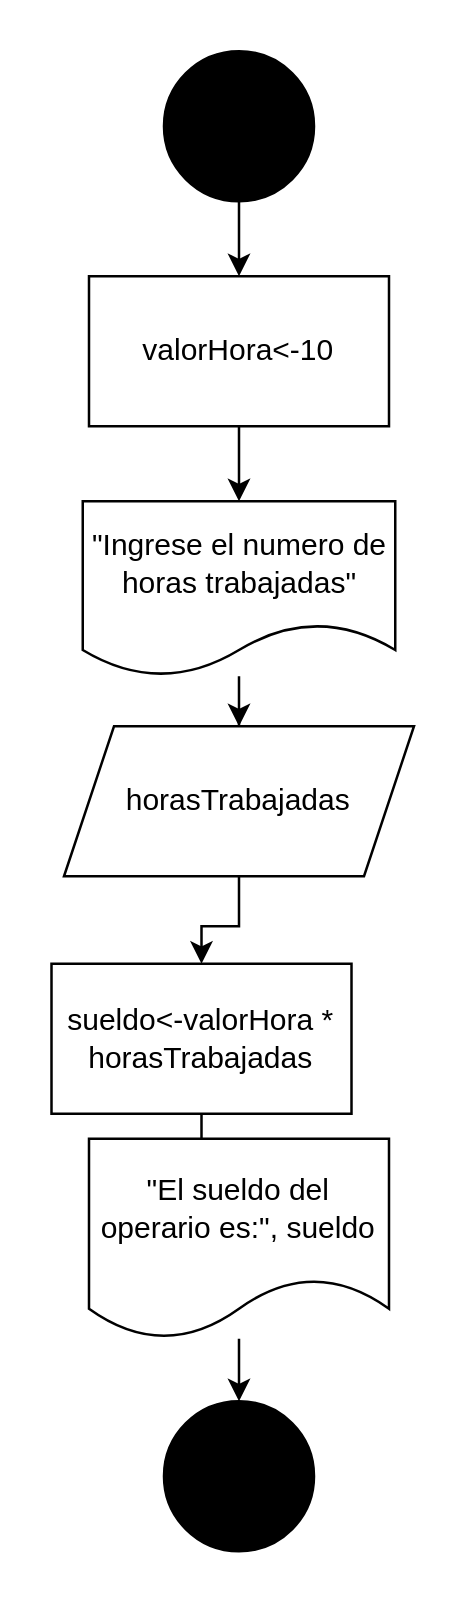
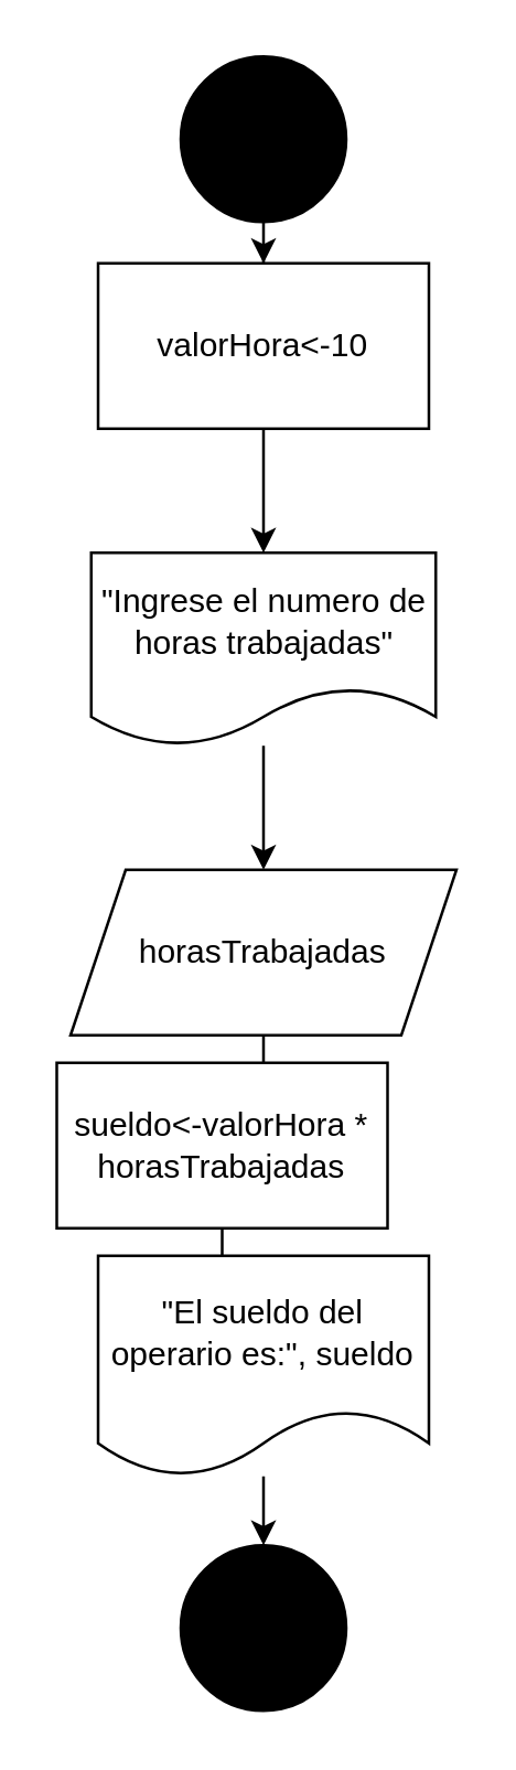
  <mxCell id="0" />
  <mxCell id="1" parent="0" />
  <mxCell id="2" value="" style="edgeStyle=orthogonalEdgeStyle;rounded=0;orthogonalLoop=1;jettySize=auto;html=1;" edge="1" parent="1" source="3" target="5"><mxGeometry relative="1" as="geometry" /></mxCell>
  <mxCell id="3" value="" style="ellipse;whiteSpace=wrap;html=1;aspect=fixed;strokeColor=#000000;fillColor=#000000;" vertex="1" parent="1"><mxGeometry x="65" y="20" width="60" height="60" as="geometry" /></mxCell>
  <mxCell id="4" value="" style="edgeStyle=orthogonalEdgeStyle;rounded=0;orthogonalLoop=1;jettySize=auto;html=1;" edge="1" parent="1" source="5" target="9"><mxGeometry relative="1" as="geometry" /></mxCell>
- <mxCell id="5" value="valorHora&amp;lt;-10" style="rounded=0;whiteSpace=wrap;html=1;" vertex="1" parent="1"><mxGeometry x="35" y="110" width="120" height="60" as="geometry" /></mxCell>
+ <mxCell id="5" value="valorHora&amp;lt;-10" style="rounded=0;whiteSpace=wrap;html=1;" vertex="1" parent="1"><mxGeometry x="35" y="95" width="120" height="60" as="geometry" /></mxCell>
  <mxCell id="6" style="edgeStyle=orthogonalEdgeStyle;rounded=0;orthogonalLoop=1;jettySize=auto;html=1;entryX=0.5;entryY=0;entryDx=0;entryDy=0;" edge="1" parent="1" source="7" target="11"><mxGeometry relative="1" as="geometry" /></mxCell>
- <mxCell id="7" value="horasTrabajadas" style="shape=parallelogram;perimeter=parallelogramPerimeter;whiteSpace=wrap;html=1;fixedSize=1;" vertex="1" parent="1"><mxGeometry x="25" y="290" width="140" height="60" as="geometry" /></mxCell>
+ <mxCell id="7" value="horasTrabajadas" style="shape=parallelogram;perimeter=parallelogramPerimeter;whiteSpace=wrap;html=1;fixedSize=1;" vertex="1" parent="1"><mxGeometry x="25" y="315" width="140" height="60" as="geometry" /></mxCell>
  <mxCell id="8" style="edgeStyle=orthogonalEdgeStyle;rounded=0;orthogonalLoop=1;jettySize=auto;html=1;entryX=0.5;entryY=0;entryDx=0;entryDy=0;" edge="1" parent="1" source="9" target="7"><mxGeometry relative="1" as="geometry" /></mxCell>
  <mxCell id="9" value="&quot;Ingrese el numero de horas trabajadas&quot;" style="shape=document;whiteSpace=wrap;html=1;boundedLbl=1;" vertex="1" parent="1"><mxGeometry x="32.5" y="200" width="125" height="70" as="geometry" /></mxCell>
  <mxCell id="10" style="edgeStyle=orthogonalEdgeStyle;rounded=0;orthogonalLoop=1;jettySize=auto;html=1;entryX=0.5;entryY=0;entryDx=0;entryDy=0;" edge="1" parent="1" source="11" target="13"><mxGeometry relative="1" as="geometry" /></mxCell>
  <mxCell id="11" value="sueldo&amp;lt;-valorHora * horasTrabajadas" style="rounded=0;whiteSpace=wrap;html=1;" vertex="1" parent="1"><mxGeometry x="20" y="385" width="120" height="60" as="geometry" /></mxCell>
  <mxCell id="12" style="edgeStyle=orthogonalEdgeStyle;rounded=0;orthogonalLoop=1;jettySize=auto;html=1;entryX=0.5;entryY=0;entryDx=0;entryDy=0;" edge="1" parent="1" source="13" target="14"><mxGeometry relative="1" as="geometry" /></mxCell>
  <mxCell id="13" value="&quot;El sueldo del operario es:&quot;, sueldo" style="shape=document;whiteSpace=wrap;html=1;boundedLbl=1;" vertex="1" parent="1"><mxGeometry x="35" y="455" width="120" height="80" as="geometry" /></mxCell>
  <mxCell id="14" value="" style="ellipse;whiteSpace=wrap;html=1;aspect=fixed;fillColor=#000000;" vertex="1" parent="1"><mxGeometry x="65" y="560" width="60" height="60" as="geometry" /></mxCell>
